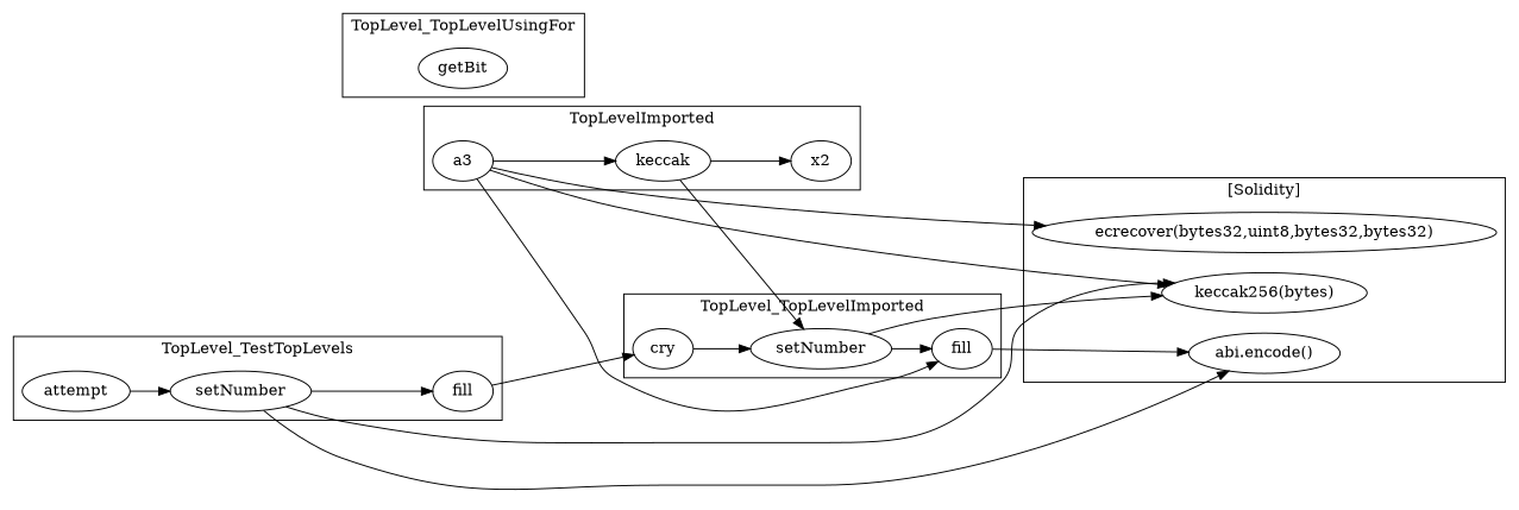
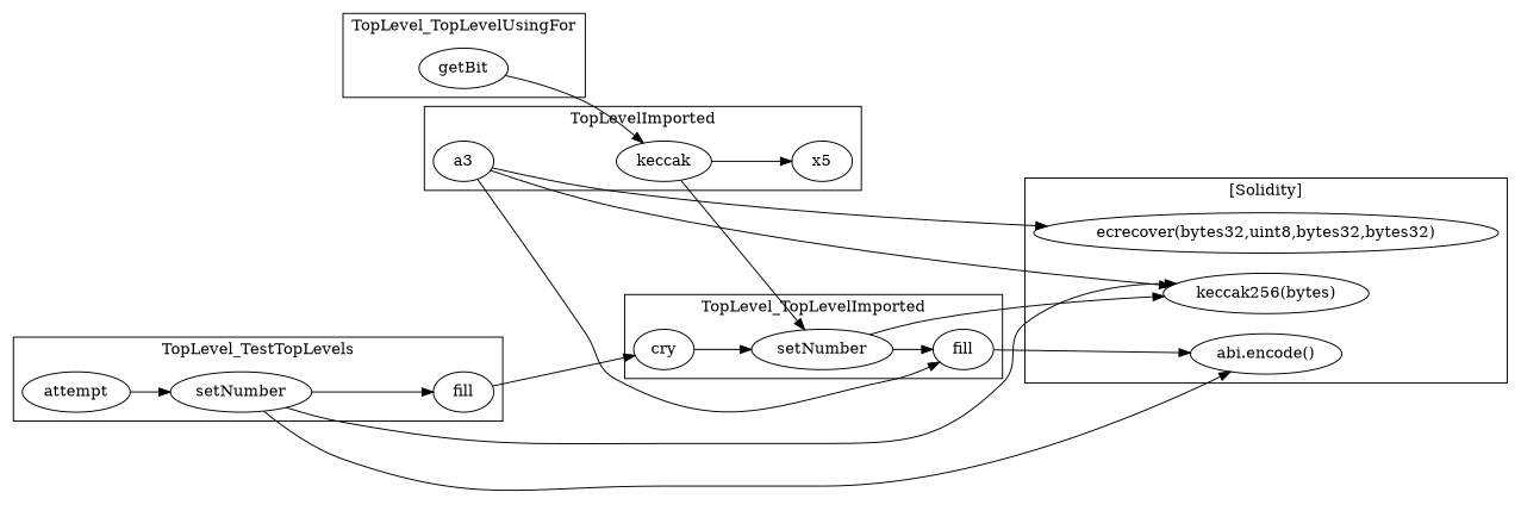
  strict digraph {
    rankdir=LR
-   n1 [label=x2]
+   n1 [label=x5]
    n2 [label=keccak]
    n3 [label=a3]
    n4 [label=setNumber]
    n5 [label=fill]
    n6 [label=attempt]
    n7 [label=getBit]
    n8 [label=setNumber]
    n9 [label=cry]
    n10 [label=fill]
    "keccak256(bytes)"
    "ecrecover(bytes32,uint8,bytes32,bytes32)"
    "abi.encode()"
    subgraph cluster_1 {
      label=TopLevelImported
      n1
      n2
      n3
    }
    subgraph cluster_2 {
      label=TopLevel_TestTopLevels
      n4
      n5
      n6
    }
    subgraph cluster_3 {
      label=TopLevel_TopLevelUsingFor
      n7
    }
    subgraph cluster_4 {
      label=TopLevel_TopLevelImported
      n8
      n9
      n10
    }
    subgraph cluster_5 {
      label="[Solidity]"
      "keccak256(bytes)"
      "ecrecover(bytes32,uint8,bytes32,bytes32)"
      "abi.encode()"
    }
    n2 -> n1
    n2 -> n8
-   n3 -> n2
+   n7 -> n2
    n3 -> n10
    n3 -> "keccak256(bytes)"
    n3 -> "ecrecover(bytes32,uint8,bytes32,bytes32)"
    n4 -> n5
    n4 -> "keccak256(bytes)"
    n4 -> "abi.encode()"
    n5 -> n9
    n6 -> n4
    n8 -> n10
    n8 -> "keccak256(bytes)"
    n9 -> n8
    n10 -> "abi.encode()"
  }
